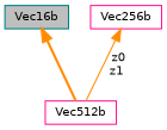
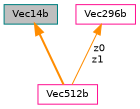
  digraph {
    node [color=deeppink fillcolor=white fontname=Helvetica fontsize=10 shape=record style=filled]
    edge [color=darkorange dir=back fontname=Helvetica fontsize=10 labelfontname=Helvetica labelfontsize=10]
-   n1 [color=teal fillcolor=grey75 fontcolor=black height=0.2 label=Vec16b width=0.4]
+   n1 [color=teal fillcolor=grey75 fontcolor=black height=0.2 label=Vec14b width=0.4]
    n2 [height=0.2 label=Vec512b width=0.4]
-   n3 [height=0.2 label=Vec256b width=0.4]
+   n3 [height=0.2 label=Vec296b width=0.4]
    n1 -> n2 [style=bold]
    n3 -> n2 [label=" z0\nz1" style=solid]
  }
